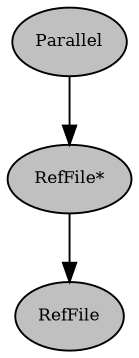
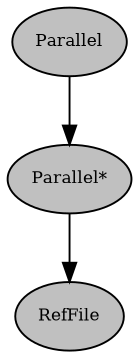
  digraph {
    fontname="times-roman"
    ordering=out
    node [fillcolor=gray fontcolor=black fontname="times-roman" fontsize=9 shape=ellipse style=filled]
    edge [fontname="times-roman"]
    n1 [label=Parallel]
-   n2 [label="RefFile*"]
+   n2 [label="Parallel*"]
    n3 [label=RefFile]
    n1 -> n2
    n2 -> n3
  }
